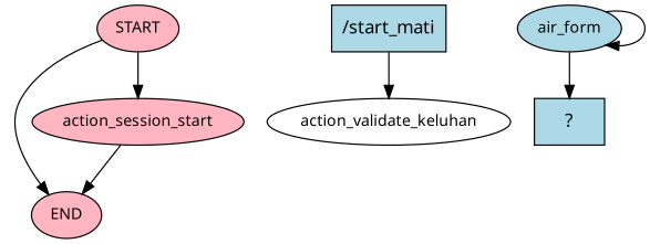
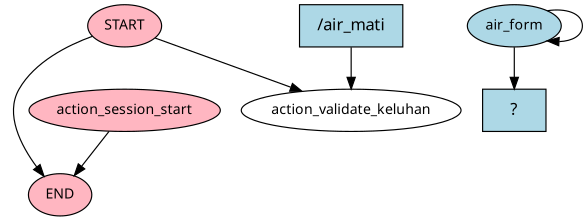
  digraph {
    fontname="Noto Sans"
    node [fillcolor=lightpink fontname="Noto Sans" fontsize=12 style=filled]
    edge [fontname="Noto Sans"]
    n1 [label=START]
    n2 [label=END]
    n3 [label=action_session_start]
-   n4 [fillcolor=lightblue label="/start_mati" shape=rect fontsize=""]
+   n4 [fillcolor=lightblue label="/air_mati" shape=rect fontsize=""]
    n5 [fillcolor=white label=action_validate_keluhan]
    n6 [fillcolor=lightblue label=air_form]
    n7 [fillcolor=lightblue label="  ?  " shape=rect fontsize=""]
    n1 -> n2
-   n1 -> n3
+   n1 -> n5
    n3 -> n2
    n4 -> n5
    n6 -> n6
    n6 -> n7
  }
